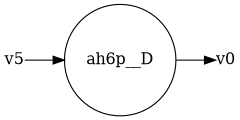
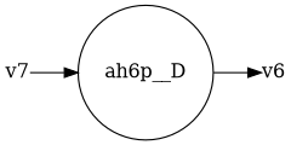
  digraph {
    rankdir=LR
    node [shape=plain]
    ah6p__D [shape=circle]
-   v6 [label=v0]
-   v7 [label=v5]
+   v6
+   v7
    ah6p__D -> v6
    v7 -> ah6p__D
  }
